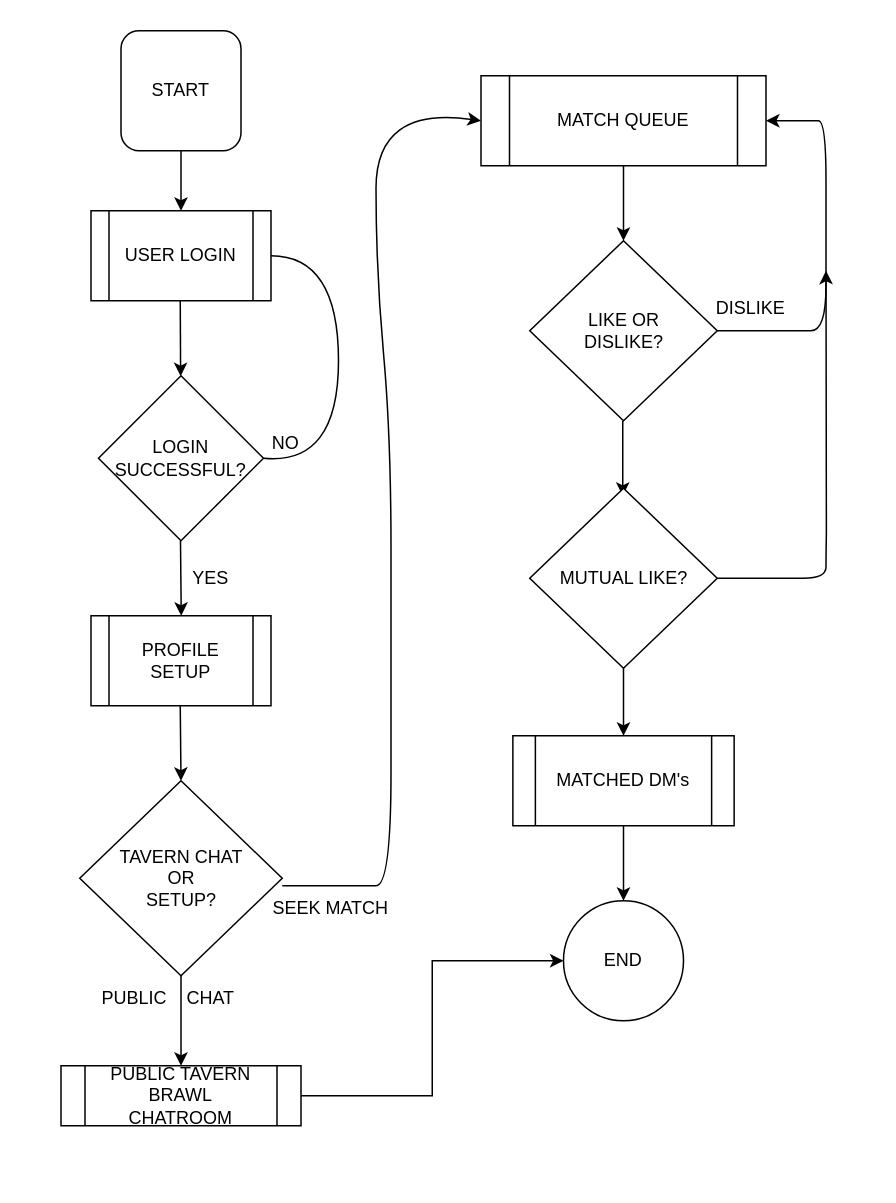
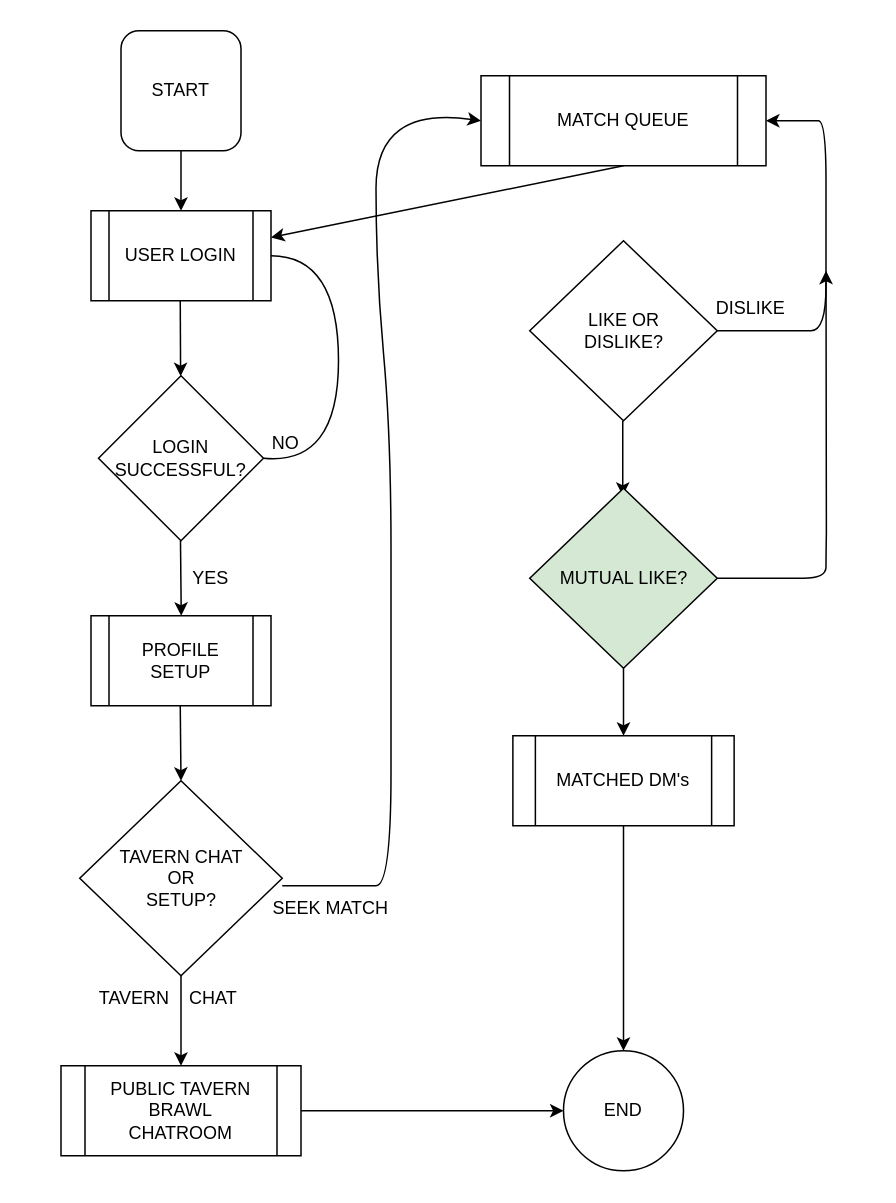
  <mxCell id="0" />
  <mxCell id="1" parent="0" />
  <mxCell id="2" value="START" style="whiteSpace=wrap;html=1;aspect=fixed;rounded=1;" parent="1" vertex="1"><mxGeometry x="80" y="20" width="80" height="80" as="geometry" /></mxCell>
  <mxCell id="3" value="" style="endArrow=classic;html=1;rounded=0;exitX=0.5;exitY=1;exitDx=0;exitDy=0;" parent="1" source="2" edge="1"><mxGeometry width="50" height="50" relative="1" as="geometry"><mxPoint x="90" y="170" as="sourcePoint" /><mxPoint x="120" y="140" as="targetPoint" /></mxGeometry></mxCell>
  <mxCell id="4" value="USER LOGIN" style="shape=process;whiteSpace=wrap;html=1;backgroundOutline=1;" parent="1" vertex="1"><mxGeometry x="60" y="140" width="120" height="60" as="geometry" /></mxCell>
  <mxCell id="5" value="" style="endArrow=classic;html=1;rounded=0;exitX=0.5;exitY=1;exitDx=0;exitDy=0;" parent="1" target="6" edge="1"><mxGeometry width="50" height="50" relative="1" as="geometry"><mxPoint x="119.5" y="200" as="sourcePoint" /><mxPoint x="119.5" y="240" as="targetPoint" /></mxGeometry></mxCell>
  <mxCell id="6" value="&lt;div&gt;LOGIN&lt;/div&gt;&lt;div&gt;SUCCESSFUL?&lt;/div&gt;" style="rhombus;whiteSpace=wrap;html=1;" parent="1" vertex="1"><mxGeometry x="65" y="250" width="110" height="110" as="geometry" /></mxCell>
  <mxCell id="7" value="" style="curved=1;endArrow=none;html=1;rounded=0;entryX=1;entryY=0.5;entryDx=0;entryDy=0;exitX=1;exitY=0.5;exitDx=0;exitDy=0;" parent="1" source="6" target="4" edge="1"><mxGeometry width="50" height="50" relative="1" as="geometry"><mxPoint x="180" y="300" as="sourcePoint" /><mxPoint x="225" y="250" as="targetPoint" /><Array as="points"><mxPoint x="225" y="310" /><mxPoint x="225" y="170" /></Array></mxGeometry></mxCell>
  <mxCell id="8" value="PROFILE SETUP" style="shape=process;whiteSpace=wrap;html=1;backgroundOutline=1;" parent="1" vertex="1"><mxGeometry x="60" y="410" width="120" height="60" as="geometry" /></mxCell>
  <mxCell id="9" value="" style="endArrow=classic;html=1;rounded=0;exitX=0.5;exitY=1;exitDx=0;exitDy=0;" parent="1" edge="1"><mxGeometry width="50" height="50" relative="1" as="geometry"><mxPoint x="119.66" y="360" as="sourcePoint" /><mxPoint x="120.16" y="410" as="targetPoint" /></mxGeometry></mxCell>
  <mxCell id="10" value="&lt;div&gt;TAVERN CHAT&lt;/div&gt;&lt;div&gt;OR&lt;/div&gt;&lt;div&gt;SETUP?&lt;/div&gt;" style="rhombus;whiteSpace=wrap;html=1;" parent="1" vertex="1"><mxGeometry x="52.5" y="520" width="135" height="130" as="geometry" /></mxCell>
  <mxCell id="11" value="" style="endArrow=classic;html=1;rounded=0;exitX=0.5;exitY=1;exitDx=0;exitDy=0;" parent="1" edge="1"><mxGeometry width="50" height="50" relative="1" as="geometry"><mxPoint x="119.5" y="470" as="sourcePoint" /><mxPoint x="120" y="520" as="targetPoint" /></mxGeometry></mxCell>
  <mxCell id="12" value="" style="endArrow=classic;html=1;rounded=0;" parent="1" target="14" edge="1"><mxGeometry width="50" height="50" relative="1" as="geometry"><mxPoint x="120" y="650" as="sourcePoint" /><mxPoint x="120" y="700" as="targetPoint" /></mxGeometry></mxCell>
  <mxCell id="13" style="edgeStyle=orthogonalEdgeStyle;rounded=0;orthogonalLoop=1;jettySize=auto;html=1;exitX=1;exitY=0.5;exitDx=0;exitDy=0;entryX=0;entryY=0.5;entryDx=0;entryDy=0;" parent="1" source="14" target="31" edge="1"><mxGeometry relative="1" as="geometry" /></mxCell>
- <mxCell id="14" value="&lt;div&gt;PUBLIC TAVERN BRAWL&lt;/div&gt;&lt;div&gt;CHATROOM&lt;/div&gt;" style="shape=process;whiteSpace=wrap;html=1;backgroundOutline=1;" parent="1" vertex="1"><mxGeometry x="40" y="710" width="160" height="40" as="geometry" /></mxCell>
+ <mxCell id="14" value="&lt;div&gt;PUBLIC TAVERN BRAWL&lt;/div&gt;&lt;div&gt;CHATROOM&lt;/div&gt;" style="shape=process;whiteSpace=wrap;html=1;backgroundOutline=1;" parent="1" vertex="1"><mxGeometry x="40" y="710" width="160" height="60" as="geometry" /></mxCell>
  <mxCell id="15" value="" style="curved=1;endArrow=classic;html=1;rounded=0;" parent="1" edge="1"><mxGeometry width="50" height="50" relative="1" as="geometry"><mxPoint x="187.5" y="590" as="sourcePoint" /><mxPoint x="320" y="80" as="targetPoint" /><Array as="points"><mxPoint x="240" y="590" /><mxPoint x="260" y="590" /><mxPoint x="260" y="440" /><mxPoint x="260" y="290" /><mxPoint x="250" y="180" /><mxPoint x="250" y="70" /></Array></mxGeometry></mxCell>
  <mxCell id="16" value="SEEK MATCH" style="text;html=1;align=center;verticalAlign=middle;whiteSpace=wrap;rounded=0;" parent="1" vertex="1"><mxGeometry x="160" y="590" width="120" height="30" as="geometry" /></mxCell>
- <mxCell id="17" value="PUBLIC&amp;nbsp; &amp;nbsp; CHAT&amp;nbsp;&amp;nbsp;" style="text;html=1;align=center;verticalAlign=middle;whiteSpace=wrap;rounded=0;" parent="1" vertex="1"><mxGeometry x="20" y="650" width="190" height="30" as="geometry" /></mxCell>
+ <mxCell id="17" value="TAVERN&amp;nbsp; &amp;nbsp; CHAT&amp;nbsp;&amp;nbsp;" style="text;html=1;align=center;verticalAlign=middle;whiteSpace=wrap;rounded=0;" parent="1" vertex="1"><mxGeometry x="20" y="650" width="190" height="30" as="geometry" /></mxCell>
  <mxCell id="18" value="NO" style="text;html=1;align=center;verticalAlign=middle;whiteSpace=wrap;rounded=0;" parent="1" vertex="1"><mxGeometry x="160" y="280" width="60" height="30" as="geometry" /></mxCell>
  <mxCell id="19" value="YES" style="text;html=1;align=center;verticalAlign=middle;whiteSpace=wrap;rounded=0;" parent="1" vertex="1"><mxGeometry x="110" y="370" width="60" height="30" as="geometry" /></mxCell>
  <mxCell id="20" value="MATCH QUEUE" style="shape=process;whiteSpace=wrap;html=1;backgroundOutline=1;" parent="1" vertex="1"><mxGeometry x="320" y="50" width="190" height="60" as="geometry" /></mxCell>
- <mxCell id="21" value="" style="endArrow=classic;html=1;rounded=0;exitX=0.5;exitY=1;exitDx=0;exitDy=0;" parent="1" source="20" target="22" edge="1"><mxGeometry width="50" height="50" relative="1" as="geometry"><mxPoint x="425" y="240" as="sourcePoint" /><mxPoint x="415" y="200" as="targetPoint" /></mxGeometry></mxCell>
+ <mxCell id="21" value="" style="endArrow=classic;html=1;rounded=0;exitX=0.5;exitY=1;exitDx=0;exitDy=0;" parent="1" source="20" target="4" edge="1"><mxGeometry width="50" height="50" relative="1" as="geometry"><mxPoint x="425" y="240" as="sourcePoint" /><mxPoint x="415" y="200" as="targetPoint" /></mxGeometry></mxCell>
  <mxCell id="22" value="&lt;div&gt;LIKE OR&lt;/div&gt;&lt;div&gt;DISLIKE?&lt;/div&gt;" style="rhombus;whiteSpace=wrap;html=1;" parent="1" vertex="1"><mxGeometry x="352.5" y="160" width="125" height="120" as="geometry" /></mxCell>
  <mxCell id="23" value="" style="curved=1;endArrow=classic;html=1;rounded=0;entryX=1;entryY=0.5;entryDx=0;entryDy=0;" parent="1" target="20" edge="1"><mxGeometry width="50" height="50" relative="1" as="geometry"><mxPoint x="477.5" y="220" as="sourcePoint" /><mxPoint x="527.5" y="170" as="targetPoint" /><Array as="points"><mxPoint x="530" y="220" /><mxPoint x="550" y="220" /><mxPoint x="550" y="160" /><mxPoint x="550" y="80" /><mxPoint x="540" y="80" /></Array></mxGeometry></mxCell>
  <mxCell id="24" value="DISLIKE" style="text;html=1;align=center;verticalAlign=middle;whiteSpace=wrap;rounded=0;" parent="1" vertex="1"><mxGeometry x="425" y="190" width="150" height="30" as="geometry" /></mxCell>
  <mxCell id="25" value="" style="endArrow=classic;html=1;rounded=0;exitX=0.5;exitY=1;exitDx=0;exitDy=0;" parent="1" edge="1"><mxGeometry width="50" height="50" relative="1" as="geometry"><mxPoint x="414.5" y="280" as="sourcePoint" /><mxPoint x="414.5" y="330" as="targetPoint" /></mxGeometry></mxCell>
- <mxCell id="26" value="MUTUAL LIKE?" style="rhombus;whiteSpace=wrap;html=1;" parent="1" vertex="1"><mxGeometry x="352.5" y="325" width="125" height="120" as="geometry" /></mxCell>
+ <mxCell id="26" value="MUTUAL LIKE?" style="rhombus;whiteSpace=wrap;html=1;fillColor=#d5e8d4;" parent="1" vertex="1"><mxGeometry x="352.5" y="325" width="125" height="120" as="geometry" /></mxCell>
  <mxCell id="27" value="" style="curved=1;endArrow=classic;html=1;rounded=0;exitX=1;exitY=0.5;exitDx=0;exitDy=0;" parent="1" source="26" edge="1"><mxGeometry width="50" height="50" relative="1" as="geometry"><mxPoint x="490" y="385" as="sourcePoint" /><mxPoint x="550" y="180" as="targetPoint" /><Array as="points"><mxPoint x="520" y="385" /><mxPoint x="550" y="385" /><mxPoint x="550" y="370" /><mxPoint x="550.5" y="340" /></Array></mxGeometry></mxCell>
  <mxCell id="28" value="" style="endArrow=classic;html=1;rounded=0;exitX=0.5;exitY=1;exitDx=0;exitDy=0;" parent="1" source="26" edge="1"><mxGeometry width="50" height="50" relative="1" as="geometry"><mxPoint x="290" y="390" as="sourcePoint" /><mxPoint x="415" y="490" as="targetPoint" /></mxGeometry></mxCell>
  <mxCell id="29" style="edgeStyle=orthogonalEdgeStyle;rounded=0;orthogonalLoop=1;jettySize=auto;html=1;exitX=0.5;exitY=1;exitDx=0;exitDy=0;entryX=0.5;entryY=0;entryDx=0;entryDy=0;" parent="1" source="30" target="31" edge="1"><mxGeometry relative="1" as="geometry" /></mxCell>
  <mxCell id="30" value="MATCHED DM's" style="shape=process;whiteSpace=wrap;html=1;backgroundOutline=1;" parent="1" vertex="1"><mxGeometry x="341.25" y="490" width="147.5" height="60" as="geometry" /></mxCell>
- <mxCell id="31" value="END" style="ellipse;whiteSpace=wrap;html=1;aspect=fixed;" parent="1" vertex="1"><mxGeometry x="375" y="600" width="80" height="80" as="geometry" /></mxCell>
+ <mxCell id="31" value="END" style="ellipse;whiteSpace=wrap;html=1;aspect=fixed;" parent="1" vertex="1"><mxGeometry x="375" y="700" width="80" height="80" as="geometry" /></mxCell>
